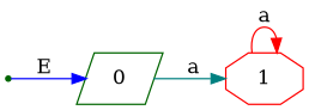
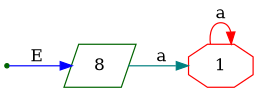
  digraph {
    rankdir=LR
    node [color=darkgreen]
-   0 [shape=parallelogram]
+   0 [shape=parallelogram label=8]
    1 [shape=octagon color=red]
    s [shape=point]
    0 -> 1 [label=a color=teal]
    1 -> 1 [label=a color=red]
    s -> 0 [label=E color=blue]
  }
